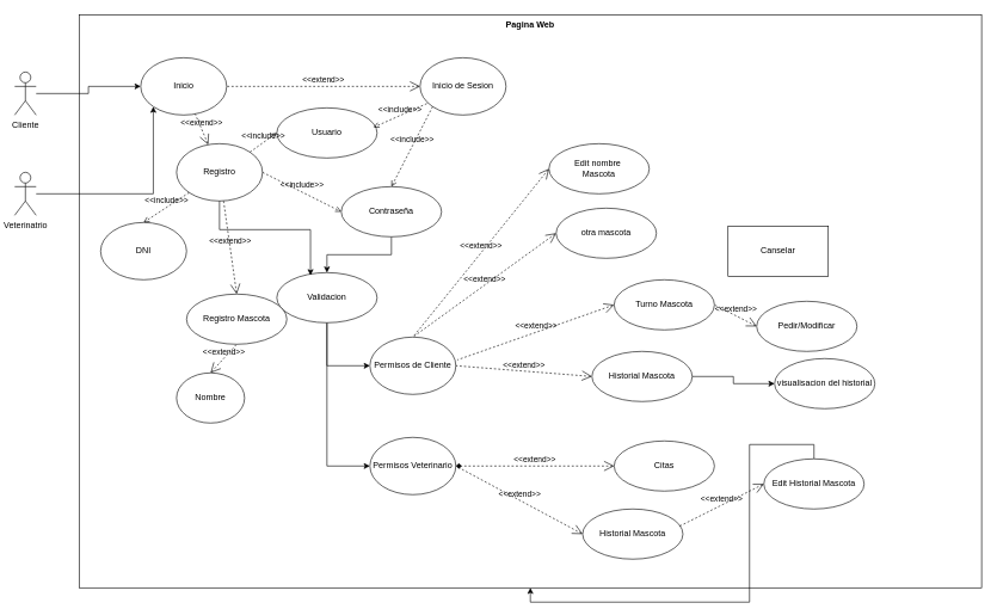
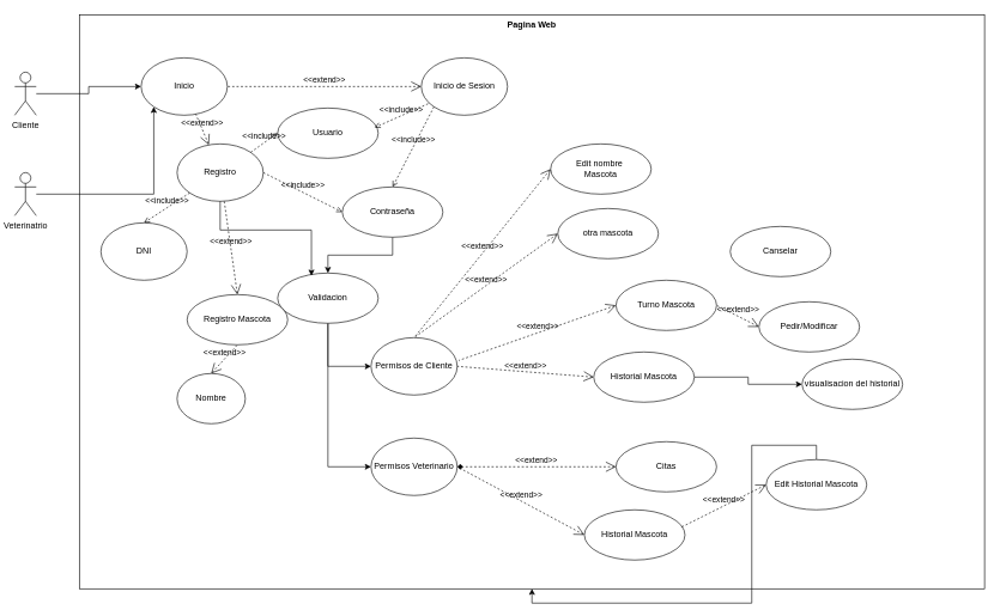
  <mxCell id="0" />
  <mxCell id="1" parent="0" />
  <mxCell id="2" style="edgeStyle=orthogonalEdgeStyle;rounded=0;orthogonalLoop=1;jettySize=auto;html=1;entryX=0;entryY=0.5;entryDx=0;entryDy=0;" edge="1" parent="1" source="3" target="7"><mxGeometry relative="1" as="geometry" /></mxCell>
  <mxCell id="3" value="Cliente" style="shape=umlActor;html=1;verticalLabelPosition=bottom;verticalAlign=top;align=center;" vertex="1" parent="1"><mxGeometry x="20" y="100" width="30" height="60" as="geometry" /></mxCell>
  <mxCell id="4" style="edgeStyle=orthogonalEdgeStyle;rounded=0;orthogonalLoop=1;jettySize=auto;html=1;entryX=0;entryY=1;entryDx=0;entryDy=0;" edge="1" parent="1" source="5" target="7"><mxGeometry relative="1" as="geometry" /></mxCell>
  <mxCell id="5" value="Veterinatrio" style="shape=umlActor;html=1;verticalLabelPosition=bottom;verticalAlign=top;align=center;" vertex="1" parent="1"><mxGeometry x="20" y="240" width="30" height="60" as="geometry" /></mxCell>
  <mxCell id="6" value="Pagina Web" style="shape=rect;html=1;verticalAlign=top;fontStyle=1;whiteSpace=wrap;align=center;fillColor=none;rounded=0;shadow=0;" vertex="1" parent="1"><mxGeometry x="110" y="20" width="1260" height="800" as="geometry" /></mxCell>
  <mxCell id="7" value="Inicio" style="ellipse;whiteSpace=wrap;html=1;" vertex="1" parent="1"><mxGeometry x="196" y="80" width="120" height="80" as="geometry" /></mxCell>
  <mxCell id="8" value="Inicio de Sesion" style="ellipse;whiteSpace=wrap;html=1;" vertex="1" parent="1"><mxGeometry x="586" y="80" width="120" height="80" as="geometry" /></mxCell>
  <mxCell id="9" value="&lt;span data-olk-copy-source=&quot;MessageBody&quot;&gt;Registro&lt;/span&gt;" style="ellipse;whiteSpace=wrap;html=1;" vertex="1" parent="1"><mxGeometry x="246" y="200" width="120" height="80" as="geometry" /></mxCell>
  <mxCell id="10" value="Usuario" style="ellipse;whiteSpace=wrap;html=1;" vertex="1" parent="1"><mxGeometry x="386" y="150" width="140" height="70" as="geometry" /></mxCell>
  <mxCell id="11" style="edgeStyle=orthogonalEdgeStyle;rounded=0;orthogonalLoop=1;jettySize=auto;html=1;entryX=0.5;entryY=0;entryDx=0;entryDy=0;" edge="1" parent="1" source="12" target="23"><mxGeometry relative="1" as="geometry" /></mxCell>
  <mxCell id="12" value="Contraseña" style="ellipse;whiteSpace=wrap;html=1;" vertex="1" parent="1"><mxGeometry x="476" y="260" width="140" height="70" as="geometry" /></mxCell>
  <mxCell id="13" value="&amp;lt;&amp;lt;extend&amp;gt;&amp;gt;" style="edgeStyle=none;html=1;startArrow=open;endArrow=none;startSize=12;verticalAlign=bottom;dashed=1;labelBackgroundColor=none;rounded=0;entryX=1;entryY=0.5;entryDx=0;entryDy=0;" edge="1" parent="1" source="8" target="7"><mxGeometry width="160" relative="1" as="geometry"><mxPoint x="506" y="440" as="sourcePoint" /><mxPoint x="666" y="440" as="targetPoint" /></mxGeometry></mxCell>
  <mxCell id="14" value="&amp;lt;&amp;lt;extend&amp;gt;&amp;gt;" style="edgeStyle=none;html=1;startArrow=open;endArrow=none;startSize=12;verticalAlign=bottom;dashed=1;labelBackgroundColor=none;rounded=0;" edge="1" parent="1" source="9" target="7"><mxGeometry width="160" relative="1" as="geometry"><mxPoint x="506" y="440" as="sourcePoint" /><mxPoint x="666" y="440" as="targetPoint" /></mxGeometry></mxCell>
  <mxCell id="15" value="&amp;lt;&amp;lt;include&amp;gt;&amp;gt;" style="edgeStyle=none;html=1;endArrow=open;verticalAlign=bottom;dashed=1;labelBackgroundColor=none;rounded=0;exitX=1;exitY=0;exitDx=0;exitDy=0;entryX=0;entryY=0.5;entryDx=0;entryDy=0;" edge="1" parent="1" source="9" target="10"><mxGeometry width="160" relative="1" as="geometry"><mxPoint x="426" y="280" as="sourcePoint" /><mxPoint x="356" y="420" as="targetPoint" /></mxGeometry></mxCell>
  <mxCell id="16" value="&amp;lt;&amp;lt;include&amp;gt;&amp;gt;" style="edgeStyle=none;html=1;endArrow=open;verticalAlign=bottom;dashed=1;labelBackgroundColor=none;rounded=0;entryX=0.5;entryY=0;entryDx=0;entryDy=0;exitX=0;exitY=1;exitDx=0;exitDy=0;" edge="1" parent="1" source="9" target="20"><mxGeometry width="160" relative="1" as="geometry"><mxPoint x="436" y="290" as="sourcePoint" /><mxPoint x="268" y="322" as="targetPoint" /></mxGeometry></mxCell>
  <mxCell id="17" value="&amp;lt;&amp;lt;include&amp;gt;&amp;gt;" style="edgeStyle=none;html=1;endArrow=open;verticalAlign=bottom;dashed=1;labelBackgroundColor=none;rounded=0;entryX=0.5;entryY=0;entryDx=0;entryDy=0;exitX=0;exitY=1;exitDx=0;exitDy=0;" edge="1" parent="1" source="8" target="12"><mxGeometry width="160" relative="1" as="geometry"><mxPoint x="446" y="300" as="sourcePoint" /><mxPoint x="506" y="340" as="targetPoint" /></mxGeometry></mxCell>
  <mxCell id="18" value="&amp;lt;&amp;lt;include&amp;gt;&amp;gt;" style="edgeStyle=none;html=1;endArrow=open;verticalAlign=bottom;dashed=1;labelBackgroundColor=none;rounded=0;entryX=0.964;entryY=0.389;entryDx=0;entryDy=0;exitX=0.079;exitY=0.8;exitDx=0;exitDy=0;exitPerimeter=0;entryPerimeter=0;" edge="1" parent="1" source="8" target="10"><mxGeometry width="160" relative="1" as="geometry"><mxPoint x="611" y="160" as="sourcePoint" /><mxPoint x="556" y="285" as="targetPoint" /></mxGeometry></mxCell>
  <mxCell id="19" value="&amp;lt;&amp;lt;include&amp;gt;&amp;gt;" style="edgeStyle=none;html=1;endArrow=open;verticalAlign=bottom;dashed=1;labelBackgroundColor=none;rounded=0;exitX=1;exitY=0.5;exitDx=0;exitDy=0;entryX=0;entryY=0.5;entryDx=0;entryDy=0;" edge="1" parent="1" source="9" target="12"><mxGeometry width="160" relative="1" as="geometry"><mxPoint x="426" y="293" as="sourcePoint" /><mxPoint x="466" y="390" as="targetPoint" /><Array as="points" /></mxGeometry></mxCell>
  <mxCell id="20" value="DNI" style="ellipse;whiteSpace=wrap;html=1;" vertex="1" parent="1"><mxGeometry x="140" y="310" width="120" height="80" as="geometry" /></mxCell>
  <mxCell id="21" style="edgeStyle=orthogonalEdgeStyle;rounded=0;orthogonalLoop=1;jettySize=auto;html=1;entryX=0;entryY=0.5;entryDx=0;entryDy=0;" edge="1" parent="1" source="23" target="31"><mxGeometry relative="1" as="geometry" /></mxCell>
  <mxCell id="22" style="edgeStyle=orthogonalEdgeStyle;rounded=0;orthogonalLoop=1;jettySize=auto;html=1;entryX=0;entryY=0.5;entryDx=0;entryDy=0;" edge="1" parent="1" source="23" target="32"><mxGeometry relative="1" as="geometry" /></mxCell>
  <mxCell id="23" value="Validacion" style="ellipse;whiteSpace=wrap;html=1;" vertex="1" parent="1"><mxGeometry x="386" y="380" width="140" height="70" as="geometry" /></mxCell>
  <mxCell id="24" style="edgeStyle=orthogonalEdgeStyle;rounded=0;orthogonalLoop=1;jettySize=auto;html=1;entryX=0.336;entryY=0.054;entryDx=0;entryDy=0;entryPerimeter=0;exitX=0.5;exitY=1;exitDx=0;exitDy=0;" edge="1" parent="1" source="9" target="23"><mxGeometry relative="1" as="geometry"><Array as="points"><mxPoint x="306" y="320" /><mxPoint x="433" y="320" /></Array></mxGeometry></mxCell>
  <mxCell id="25" value="Registro Mascota" style="ellipse;whiteSpace=wrap;html=1;" vertex="1" parent="1"><mxGeometry x="260" y="410" width="140" height="70" as="geometry" /></mxCell>
  <mxCell id="26" value="&amp;lt;&amp;lt;extend&amp;gt;&amp;gt;" style="edgeStyle=none;html=1;startArrow=open;endArrow=none;startSize=12;verticalAlign=bottom;dashed=1;labelBackgroundColor=none;rounded=0;exitX=0.5;exitY=0;exitDx=0;exitDy=0;" edge="1" parent="1" source="25" target="9"><mxGeometry width="160" relative="1" as="geometry"><mxPoint x="186" y="0" as="sourcePoint" /><mxPoint x="346" y="0" as="targetPoint" /></mxGeometry></mxCell>
  <mxCell id="27" value="&amp;lt;&amp;lt;extend&amp;gt;&amp;gt;" style="edgeStyle=none;html=1;startArrow=open;endArrow=none;startSize=12;verticalAlign=bottom;dashed=1;labelBackgroundColor=none;rounded=0;exitX=0.5;exitY=0;exitDx=0;exitDy=0;entryX=0.5;entryY=1;entryDx=0;entryDy=0;" edge="1" parent="1" source="28" target="25"><mxGeometry width="160" relative="1" as="geometry"><mxPoint x="546" y="500" as="sourcePoint" /><mxPoint x="456" y="500" as="targetPoint" /></mxGeometry></mxCell>
  <mxCell id="28" value="Nombre" style="ellipse;whiteSpace=wrap;html=1;" vertex="1" parent="1"><mxGeometry x="246" y="520" width="95" height="70" as="geometry" /></mxCell>
  <mxCell id="29" value="Edit nombre&amp;nbsp;&lt;div&gt;M&lt;span style=&quot;background-color: transparent; color: light-dark(rgb(0, 0, 0), rgb(255, 255, 255));&quot;&gt;ascota&lt;/span&gt;&lt;/div&gt;" style="ellipse;whiteSpace=wrap;html=1;" vertex="1" parent="1"><mxGeometry x="766" y="200" width="140" height="70" as="geometry" /></mxCell>
  <mxCell id="30" value="otra mascota" style="ellipse;whiteSpace=wrap;html=1;" vertex="1" parent="1"><mxGeometry x="776" y="290" width="140" height="70" as="geometry" /></mxCell>
  <mxCell id="31" value="Permisos de Cliente" style="ellipse;whiteSpace=wrap;html=1;" vertex="1" parent="1"><mxGeometry x="516" y="470" width="120" height="80" as="geometry" /></mxCell>
  <mxCell id="32" value="Permisos Veterinario" style="ellipse;whiteSpace=wrap;html=1;" vertex="1" parent="1"><mxGeometry x="516" y="610" width="120" height="80" as="geometry" /></mxCell>
  <mxCell id="33" value="&amp;lt;&amp;lt;extend&amp;gt;&amp;gt;" style="edgeStyle=none;html=1;startArrow=open;endArrow=none;startSize=12;verticalAlign=bottom;dashed=1;labelBackgroundColor=none;rounded=0;entryX=0.5;entryY=0;entryDx=0;entryDy=0;exitX=0;exitY=0.5;exitDx=0;exitDy=0;" edge="1" parent="1" source="29" target="31"><mxGeometry width="160" relative="1" as="geometry"><mxPoint x="596" y="130" as="sourcePoint" /><mxPoint x="326" y="130" as="targetPoint" /></mxGeometry></mxCell>
  <mxCell id="34" value="&amp;lt;&amp;lt;extend&amp;gt;&amp;gt;" style="edgeStyle=none;html=1;startArrow=open;endArrow=none;startSize=12;verticalAlign=bottom;dashed=1;labelBackgroundColor=none;rounded=0;entryX=0.5;entryY=0;entryDx=0;entryDy=0;exitX=0;exitY=0.5;exitDx=0;exitDy=0;" edge="1" parent="1" source="30" target="31"><mxGeometry width="160" relative="1" as="geometry"><mxPoint x="776" y="245" as="sourcePoint" /><mxPoint x="586" y="480" as="targetPoint" /></mxGeometry></mxCell>
  <mxCell id="35" value="Turno Mascota" style="ellipse;whiteSpace=wrap;html=1;" vertex="1" parent="1"><mxGeometry x="857" y="390" width="140" height="70" as="geometry" /></mxCell>
  <mxCell id="36" style="edgeStyle=orthogonalEdgeStyle;rounded=0;orthogonalLoop=1;jettySize=auto;html=1;" edge="1" parent="1" source="37" target="50"><mxGeometry relative="1" as="geometry" /></mxCell>
  <mxCell id="37" value="Historial Mascota" style="ellipse;whiteSpace=wrap;html=1;" vertex="1" parent="1"><mxGeometry x="826" y="490" width="140" height="70" as="geometry" /></mxCell>
  <mxCell id="38" value="&amp;lt;&amp;lt;extend&amp;gt;&amp;gt;" style="edgeStyle=none;html=1;startArrow=open;endArrow=none;startSize=12;verticalAlign=bottom;dashed=1;labelBackgroundColor=none;rounded=0;entryX=1.017;entryY=0.398;entryDx=0;entryDy=0;exitX=0;exitY=0.5;exitDx=0;exitDy=0;entryPerimeter=0;" edge="1" parent="1" source="35" target="31"><mxGeometry width="160" relative="1" as="geometry"><mxPoint x="756" y="310" as="sourcePoint" /><mxPoint x="736" y="650" as="targetPoint" /></mxGeometry></mxCell>
  <mxCell id="39" value="&amp;lt;&amp;lt;extend&amp;gt;&amp;gt;" style="edgeStyle=none;html=1;startArrow=open;endArrow=none;startSize=12;verticalAlign=bottom;dashed=1;labelBackgroundColor=none;rounded=0;entryX=1;entryY=0.5;entryDx=0;entryDy=0;exitX=0;exitY=0.5;exitDx=0;exitDy=0;" edge="1" parent="1" source="37" target="31"><mxGeometry width="160" relative="1" as="geometry"><mxPoint x="936" y="425" as="sourcePoint" /><mxPoint x="736" y="650" as="targetPoint" /></mxGeometry></mxCell>
- <mxCell id="40" value="Canselar" style="whiteSpace=wrap;html=1;rounded=0;" vertex="1" parent="1"><mxGeometry x="1016" y="315" width="140" height="70" as="geometry" /></mxCell>
+ <mxCell id="40" value="Canselar" style="ellipse;whiteSpace=wrap;html=1;" vertex="1" parent="1"><mxGeometry x="1016" y="315" width="140" height="70" as="geometry" /></mxCell>
  <mxCell id="41" value="Pedir/Modificar" style="ellipse;whiteSpace=wrap;html=1;" vertex="1" parent="1"><mxGeometry x="1056" y="420" width="140" height="70" as="geometry" /></mxCell>
  <mxCell id="42" value="&amp;lt;&amp;lt;extend&amp;gt;&amp;gt;" style="edgeStyle=none;html=1;startArrow=open;endArrow=none;startSize=12;verticalAlign=bottom;dashed=1;labelBackgroundColor=none;rounded=0;entryX=1;entryY=0.5;entryDx=0;entryDy=0;exitX=0;exitY=0.5;exitDx=0;exitDy=0;" edge="1" parent="1" source="41" target="35"><mxGeometry width="160" relative="1" as="geometry"><mxPoint x="906" y="540" as="sourcePoint" /><mxPoint x="966" y="495" as="targetPoint" /></mxGeometry></mxCell>
  <mxCell id="43" value="&amp;lt;&amp;lt;extend&amp;gt;&amp;gt;" style="edgeStyle=none;html=1;startArrow=open;endArrow=none;startSize=12;verticalAlign=bottom;dashed=1;labelBackgroundColor=none;rounded=0;entryX=1;entryY=0.5;entryDx=0;entryDy=0;exitX=0;exitY=0.5;exitDx=0;exitDy=0;" edge="1" parent="1" source="48" target="32"><mxGeometry width="160" relative="1" as="geometry"><mxPoint x="836" y="535" as="sourcePoint" /><mxPoint x="646" y="520" as="targetPoint" /></mxGeometry></mxCell>
  <mxCell id="44" value="Citas" style="ellipse;whiteSpace=wrap;html=1;" vertex="1" parent="1"><mxGeometry x="857" y="615" width="140" height="70" as="geometry" /></mxCell>
  <mxCell id="45" value="&amp;lt;&amp;lt;extend&amp;gt;&amp;gt;" style="edgeStyle=none;html=1;startArrow=open;endArrow=diamond;startSize=12;verticalAlign=bottom;dashed=1;labelBackgroundColor=none;rounded=0;entryX=1;entryY=0.5;entryDx=0;entryDy=0;exitX=0;exitY=0.5;exitDx=0;exitDy=0;" edge="1" parent="1" source="44" target="32"><mxGeometry width="160" relative="1" as="geometry"><mxPoint x="734" y="530" as="sourcePoint" /><mxPoint x="616" y="722" as="targetPoint" /></mxGeometry></mxCell>
  <mxCell id="46" style="edgeStyle=orthogonalEdgeStyle;rounded=0;orthogonalLoop=1;jettySize=auto;html=1;" edge="1" parent="1" source="47" target="6"><mxGeometry relative="1" as="geometry" /></mxCell>
  <mxCell id="47" value="Edit Historial Mascota" style="ellipse;whiteSpace=wrap;html=1;" vertex="1" parent="1"><mxGeometry x="1066" y="640" width="140" height="70" as="geometry" /></mxCell>
  <mxCell id="48" value="Historial Mascota" style="ellipse;whiteSpace=wrap;html=1;" vertex="1" parent="1"><mxGeometry x="813" y="710" width="140" height="70" as="geometry" /></mxCell>
  <mxCell id="49" value="&amp;lt;&amp;lt;extend&amp;gt;&amp;gt;" style="edgeStyle=none;html=1;startArrow=open;endArrow=none;startSize=12;verticalAlign=bottom;dashed=1;labelBackgroundColor=none;rounded=0;entryX=0.962;entryY=0.347;entryDx=0;entryDy=0;exitX=0;exitY=0.5;exitDx=0;exitDy=0;entryPerimeter=0;" edge="1" parent="1" source="47" target="48"><mxGeometry width="160" relative="1" as="geometry"><mxPoint x="836" y="535" as="sourcePoint" /><mxPoint x="646" y="520" as="targetPoint" /></mxGeometry></mxCell>
- <mxCell id="50" value="visualisacion del historial" style="ellipse;whiteSpace=wrap;html=1;" vertex="1" parent="1"><mxGeometry x="1081" y="500" width="140" height="70" as="geometry" /></mxCell>
+ <mxCell id="50" value="visualisacion del historial" style="ellipse;whiteSpace=wrap;html=1;" vertex="1" parent="1"><mxGeometry x="1116" y="500" width="140" height="70" as="geometry" /></mxCell>
